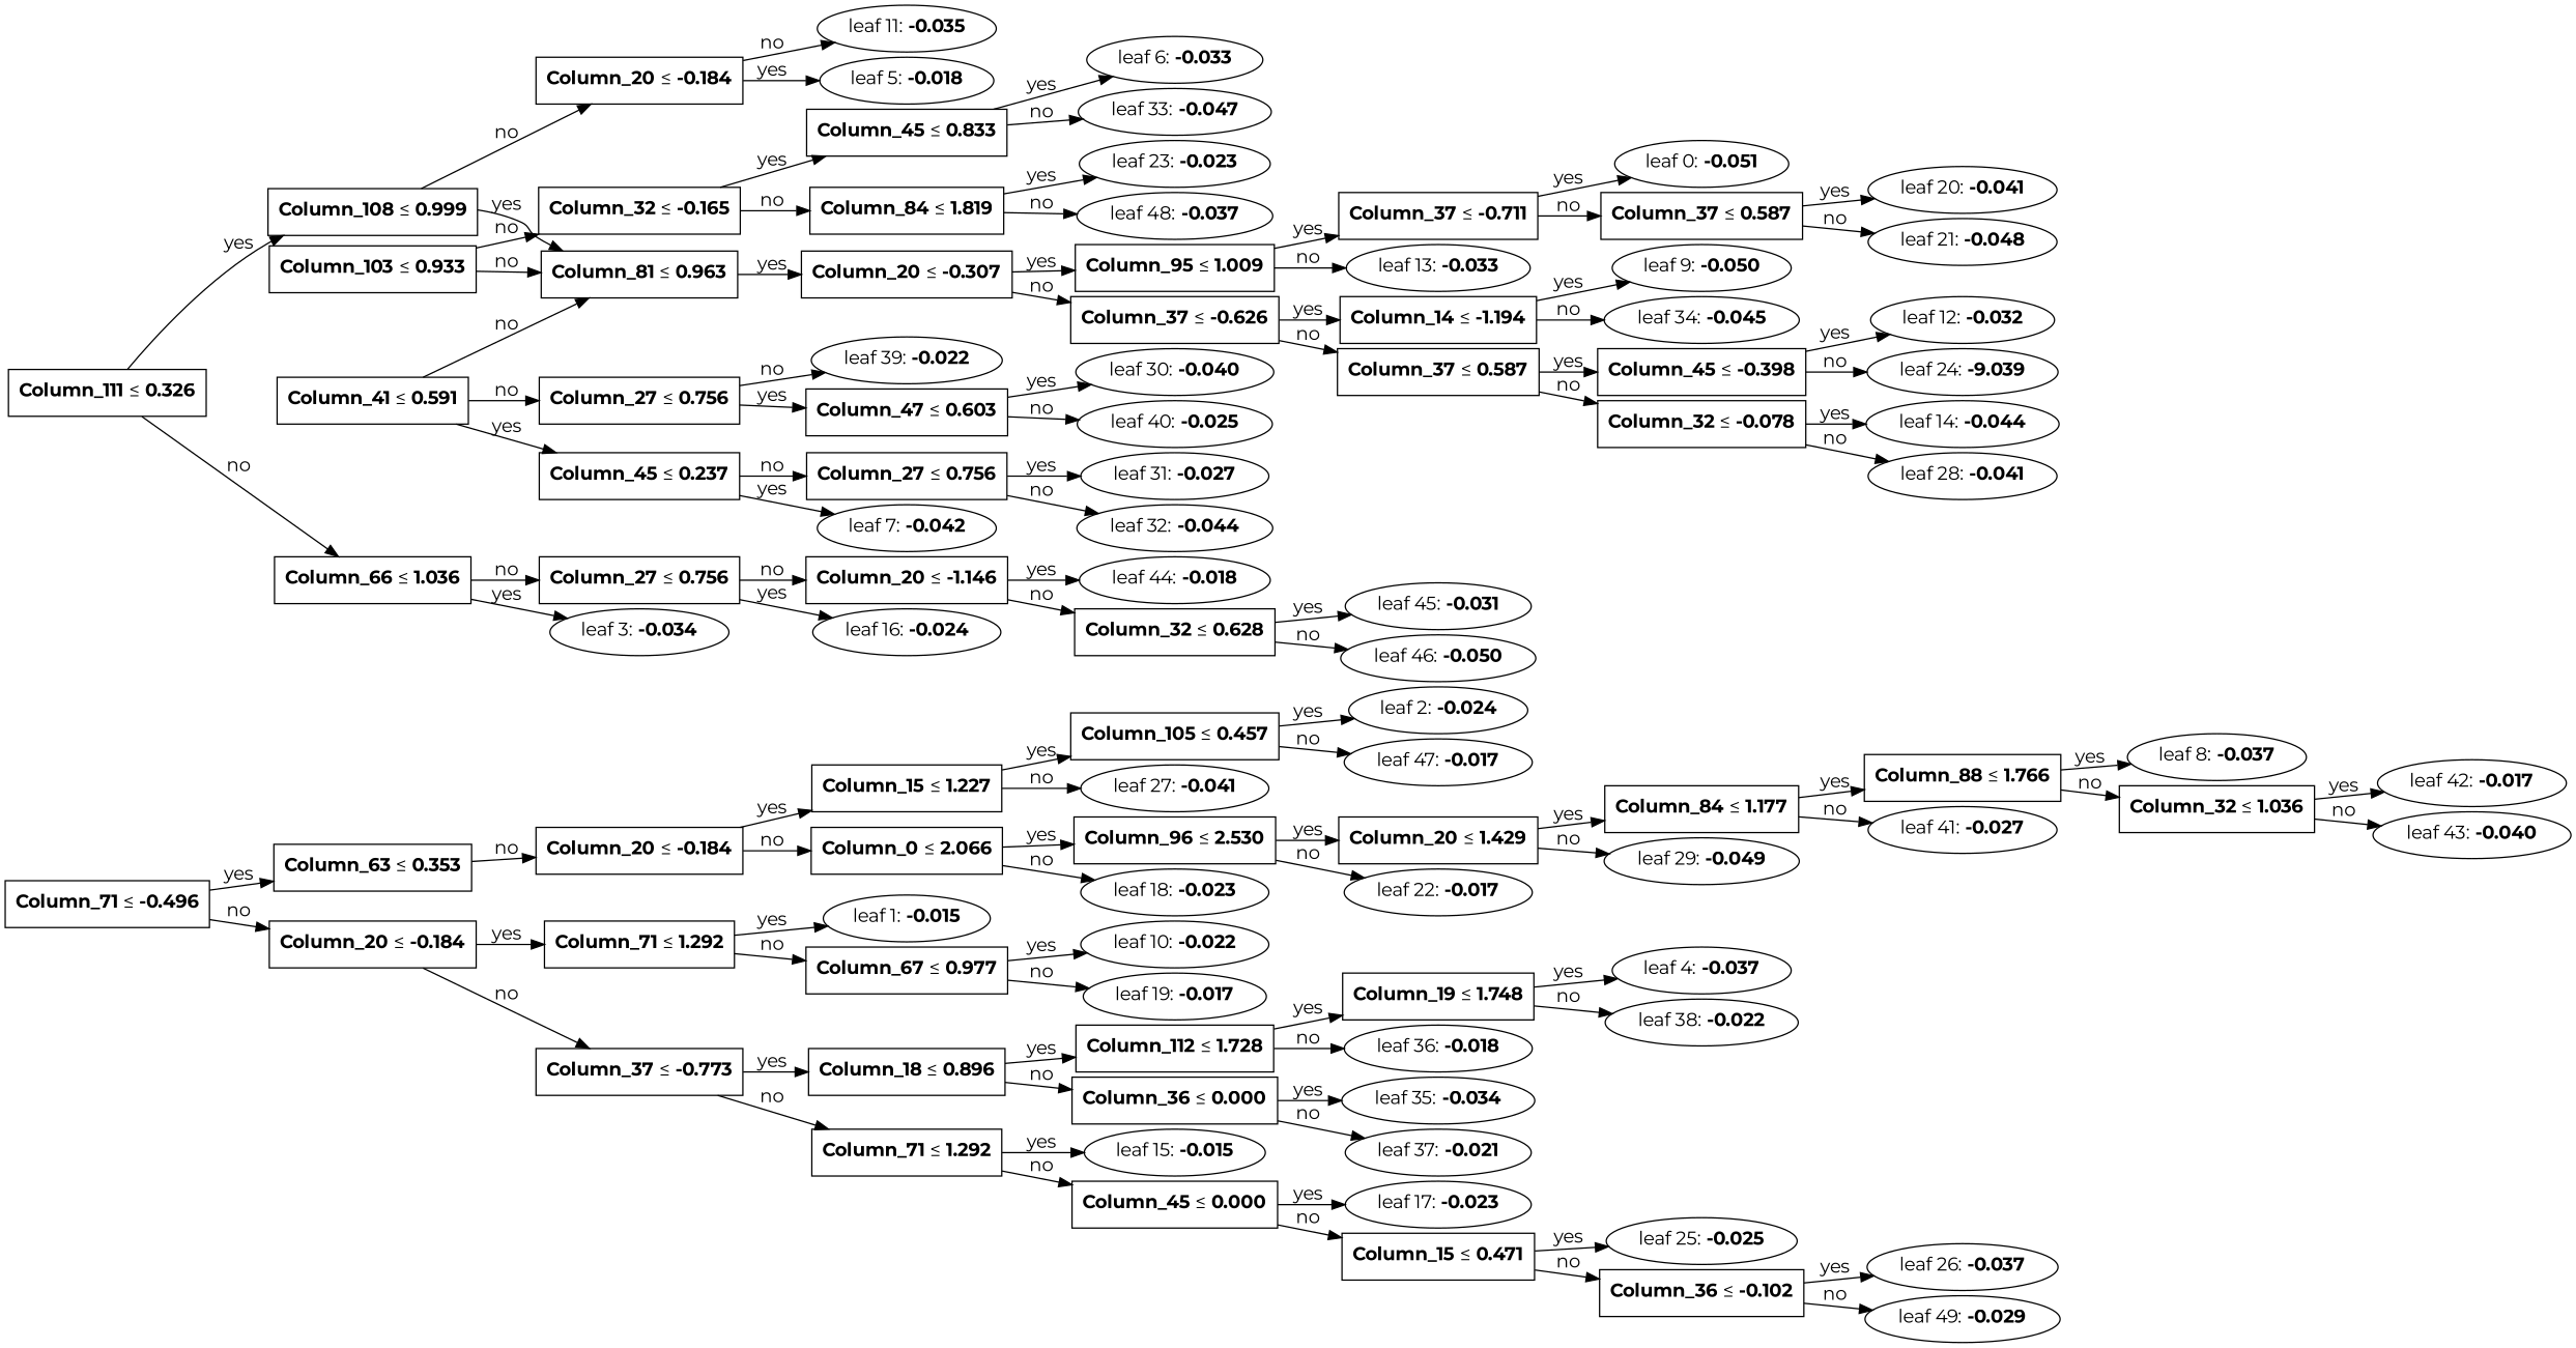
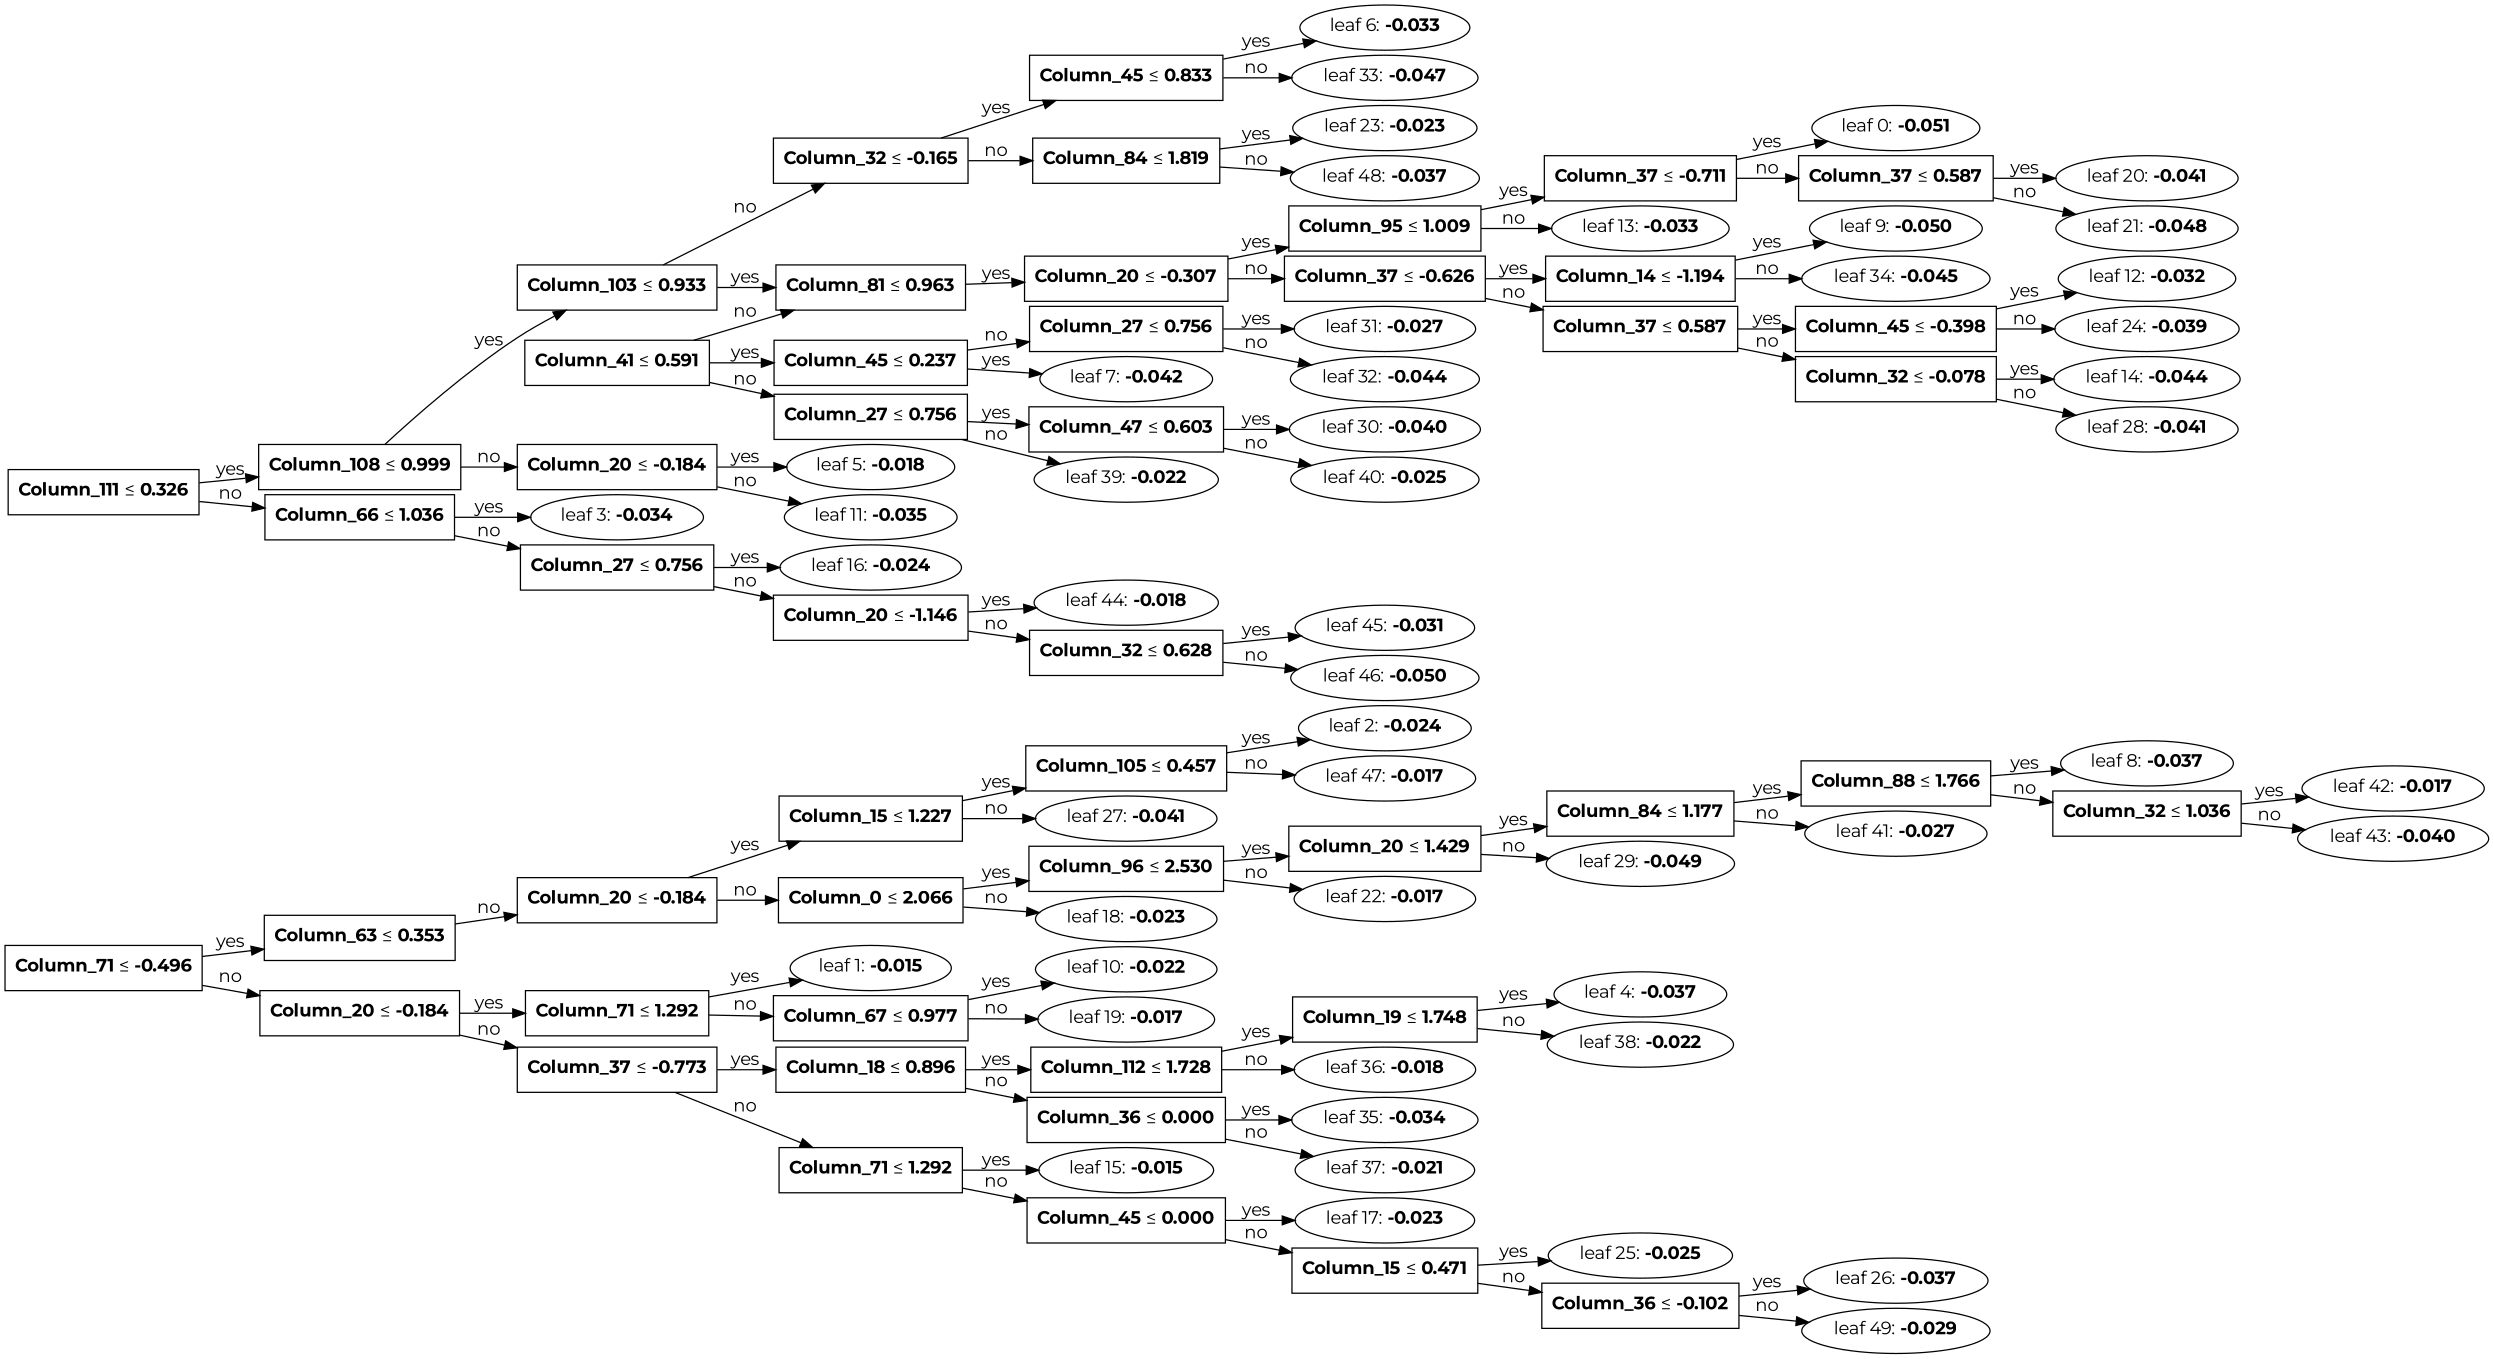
  digraph {
    fontname=Montserrat
    nodesep=0.05
    rankdir=LR
    ranksep=0.3
    node [fontname=Montserrat]
    edge [fontname=Montserrat]
    n1 [fillcolor=white label=<<B>Column_71</B> &#8804; <B>-0.496</B>> shape=rectangle]
    n2 [fillcolor=white label=<<B>Column_63</B> &#8804; <B>0.353</B>> shape=rectangle]
    n3 [fillcolor=white label=<<B>Column_20</B> &#8804; <B>-0.184</B>> shape=rectangle]
    n4 [fillcolor=white label=<<B>Column_20</B> &#8804; <B>-0.184</B>> shape=rectangle]
    n5 [fillcolor=white label=<<B>Column_71</B> &#8804; <B>1.292</B>> shape=rectangle]
    n6 [fillcolor=white label=<<B>Column_37</B> &#8804; <B>-0.773</B>> shape=rectangle]
    n7 [fillcolor=white label=<<B>Column_111</B> &#8804; <B>0.326</B>> shape=rectangle]
    n8 [fillcolor=white label=<<B>Column_108</B> &#8804; <B>0.999</B>> shape=rectangle]
    n9 [fillcolor=white label=<<B>Column_66</B> &#8804; <B>1.036</B>> shape=rectangle]
    n10 [fillcolor=white label=<<B>Column_15</B> &#8804; <B>1.227</B>> shape=rectangle]
    n11 [fillcolor=white label=<<B>Column_0</B> &#8804; <B>2.066</B>> shape=rectangle]
    n12 [fillcolor=white label=<<B>Column_103</B> &#8804; <B>0.933</B>> shape=rectangle]
    n13 [fillcolor=white label=<<B>Column_20</B> &#8804; <B>-0.184</B>> shape=rectangle]
    n14 [label=<leaf 3: <B>-0.034</B>>]
    n15 [fillcolor=white label=<<B>Column_27</B> &#8804; <B>0.756</B>> shape=rectangle]
    n16 [fillcolor=white label=<<B>Column_81</B> &#8804; <B>0.963</B>> shape=rectangle]
    n17 [fillcolor=white label=<<B>Column_32</B> &#8804; <B>-0.165</B>> shape=rectangle]
    n18 [label=<leaf 5: <B>-0.018</B>>]
    n19 [label=<leaf 11: <B>-0.035</B>>]
    n20 [fillcolor=white label=<<B>Column_20</B> &#8804; <B>-0.307</B>> shape=rectangle]
    n21 [fillcolor=white label=<<B>Column_45</B> &#8804; <B>0.833</B>> shape=rectangle]
    n22 [fillcolor=white label=<<B>Column_84</B> &#8804; <B>1.819</B>> shape=rectangle]
    n23 [fillcolor=white label=<<B>Column_95</B> &#8804; <B>1.009</B>> shape=rectangle]
    n24 [fillcolor=white label=<<B>Column_37</B> &#8804; <B>-0.626</B>> shape=rectangle]
    n25 [fillcolor=white label=<<B>Column_41</B> &#8804; <B>0.591</B>> shape=rectangle]
    n26 [fillcolor=white label=<<B>Column_45</B> &#8804; <B>0.237</B>> shape=rectangle]
    n27 [fillcolor=white label=<<B>Column_27</B> &#8804; <B>0.756</B>> shape=rectangle]
    n28 [fillcolor=white label=<<B>Column_37</B> &#8804; <B>-0.711</B>> shape=rectangle]
    n29 [label=<leaf 13: <B>-0.033</B>>]
    n30 [fillcolor=white label=<<B>Column_14</B> &#8804; <B>-1.194</B>> shape=rectangle]
    n31 [fillcolor=white label=<<B>Column_37</B> &#8804; <B>0.587</B>> shape=rectangle]
    n32 [label=<leaf 0: <B>-0.051</B>>]
    n33 [fillcolor=white label=<<B>Column_37</B> &#8804; <B>0.587</B>> shape=rectangle]
    n34 [label=<leaf 20: <B>-0.041</B>>]
    n35 [label=<leaf 21: <B>-0.048</B>>]
    n36 [label=<leaf 9: <B>-0.050</B>>]
    n37 [label=<leaf 34: <B>-0.045</B>>]
    n38 [fillcolor=white label=<<B>Column_45</B> &#8804; <B>-0.398</B>> shape=rectangle]
    n39 [fillcolor=white label=<<B>Column_32</B> &#8804; <B>-0.078</B>> shape=rectangle]
    n40 [label=<leaf 12: <B>-0.032</B>>]
-   n41 [label=<leaf 24: <B>-9.039</B>>]
+   n41 [label=<leaf 24: <B>-0.039</B>>]
    n42 [label=<leaf 14: <B>-0.044</B>>]
    n43 [label=<leaf 28: <B>-0.041</B>>]
    n44 [label=<leaf 7: <B>-0.042</B>>]
    n45 [fillcolor=white label=<<B>Column_27</B> &#8804; <B>0.756</B>> shape=rectangle]
    n46 [fillcolor=white label=<<B>Column_47</B> &#8804; <B>0.603</B>> shape=rectangle]
    n47 [label=<leaf 39: <B>-0.022</B>>]
    n48 [label=<leaf 31: <B>-0.027</B>>]
    n49 [label=<leaf 32: <B>-0.044</B>>]
    n50 [label=<leaf 30: <B>-0.040</B>>]
    n51 [label=<leaf 40: <B>-0.025</B>>]
    n52 [label=<leaf 6: <B>-0.033</B>>]
    n53 [label=<leaf 33: <B>-0.047</B>>]
    n54 [label=<leaf 23: <B>-0.023</B>>]
    n55 [label=<leaf 48: <B>-0.037</B>>]
    n56 [label=<leaf 16: <B>-0.024</B>>]
    n57 [fillcolor=white label=<<B>Column_20</B> &#8804; <B>-1.146</B>> shape=rectangle]
    n58 [label=<leaf 44: <B>-0.018</B>>]
    n59 [fillcolor=white label=<<B>Column_32</B> &#8804; <B>0.628</B>> shape=rectangle]
    n60 [label=<leaf 45: <B>-0.031</B>>]
    n61 [label=<leaf 46: <B>-0.050</B>>]
    n62 [fillcolor=white label=<<B>Column_105</B> &#8804; <B>0.457</B>> shape=rectangle]
    n63 [label=<leaf 27: <B>-0.041</B>>]
    n64 [fillcolor=white label=<<B>Column_96</B> &#8804; <B>2.530</B>> shape=rectangle]
    n65 [label=<leaf 18: <B>-0.023</B>>]
    n66 [label=<leaf 2: <B>-0.024</B>>]
    n67 [label=<leaf 47: <B>-0.017</B>>]
    n68 [fillcolor=white label=<<B>Column_20</B> &#8804; <B>1.429</B>> shape=rectangle]
    n69 [label=<leaf 22: <B>-0.017</B>>]
    n70 [fillcolor=white label=<<B>Column_84</B> &#8804; <B>1.177</B>> shape=rectangle]
    n71 [label=<leaf 29: <B>-0.049</B>>]
    n72 [fillcolor=white label=<<B>Column_88</B> &#8804; <B>1.766</B>> shape=rectangle]
    n73 [label=<leaf 41: <B>-0.027</B>>]
    n74 [label=<leaf 8: <B>-0.037</B>>]
    n75 [fillcolor=white label=<<B>Column_32</B> &#8804; <B>1.036</B>> shape=rectangle]
    n76 [label=<leaf 42: <B>-0.017</B>>]
    n77 [label=<leaf 43: <B>-0.040</B>>]
    n78 [label=<leaf 1: <B>-0.015</B>>]
    n79 [fillcolor=white label=<<B>Column_67</B> &#8804; <B>0.977</B>> shape=rectangle]
    n80 [fillcolor=white label=<<B>Column_18</B> &#8804; <B>0.896</B>> shape=rectangle]
    n81 [fillcolor=white label=<<B>Column_71</B> &#8804; <B>1.292</B>> shape=rectangle]
    n82 [label=<leaf 10: <B>-0.022</B>>]
    n83 [label=<leaf 19: <B>-0.017</B>>]
    n84 [fillcolor=white label=<<B>Column_112</B> &#8804; <B>1.728</B>> shape=rectangle]
    n85 [fillcolor=white label=<<B>Column_36</B> &#8804; <B>0.000</B>> shape=rectangle]
    n86 [label=<leaf 15: <B>-0.015</B>>]
    n87 [fillcolor=white label=<<B>Column_45</B> &#8804; <B>0.000</B>> shape=rectangle]
    n88 [fillcolor=white label=<<B>Column_19</B> &#8804; <B>1.748</B>> shape=rectangle]
    n89 [label=<leaf 36: <B>-0.018</B>>]
    n90 [label=<leaf 35: <B>-0.034</B>>]
    n91 [label=<leaf 37: <B>-0.021</B>>]
    n92 [label=<leaf 4: <B>-0.037</B>>]
    n93 [label=<leaf 38: <B>-0.022</B>>]
    n94 [label=<leaf 17: <B>-0.023</B>>]
    n95 [fillcolor=white label=<<B>Column_15</B> &#8804; <B>0.471</B>> shape=rectangle]
    n96 [label=<leaf 25: <B>-0.025</B>>]
    n97 [fillcolor=white label=<<B>Column_36</B> &#8804; <B>-0.102</B>> shape=rectangle]
    n98 [label=<leaf 26: <B>-0.037</B>>]
    n99 [label=<leaf 49: <B>-0.029</B>>]
    n1 -> n2 [label=yes]
    n1 -> n3 [label=no]
    n2 -> n4 [label=no]
    n3 -> n5 [label=yes]
    n3 -> n6 [label=no]
    n4 -> n10 [label=yes]
    n4 -> n11 [label=no]
    n5 -> n78 [label=yes]
    n5 -> n79 [label=no]
    n6 -> n80 [label=yes]
    n6 -> n81 [label=no]
    n7 -> n8 [label=yes]
    n7 -> n9 [label=no]
-   n8 -> n16 [label=yes]
+   n8 -> n12 [label=yes]
    n8 -> n13 [label=no]
    n9 -> n14 [label=yes]
    n9 -> n15 [label=no]
    n10 -> n62 [label=yes]
    n10 -> n63 [label=no]
    n11 -> n64 [label=yes]
    n11 -> n65 [label=no]
-   n12 -> n16 [label=no]
+   n12 -> n16 [label=yes]
    n12 -> n17 [label=no]
    n13 -> n18 [label=yes]
    n13 -> n19 [label=no]
    n15 -> n56 [label=yes]
    n15 -> n57 [label=no]
    n16 -> n20 [label=yes]
    n17 -> n21 [label=yes]
    n17 -> n22 [label=no]
    n20 -> n23 [label=yes]
    n20 -> n24 [label=no]
    n21 -> n52 [label=yes]
    n21 -> n53 [label=no]
    n22 -> n54 [label=yes]
    n22 -> n55 [label=no]
    n23 -> n28 [label=yes]
    n23 -> n29 [label=no]
    n24 -> n30 [label=yes]
    n24 -> n31 [label=no]
    n25 -> n16 [label=no]
    n25 -> n26 [label=yes]
    n25 -> n27 [label=no]
    n26 -> n44 [label=yes]
    n26 -> n45 [label=no]
    n27 -> n46 [label=yes]
    n27 -> n47 [label=no]
    n28 -> n32 [label=yes]
    n28 -> n33 [label=no]
    n30 -> n36 [label=yes]
    n30 -> n37 [label=no]
    n31 -> n38 [label=yes]
    n31 -> n39 [label=no]
    n33 -> n34 [label=yes]
    n33 -> n35 [label=no]
    n38 -> n40 [label=yes]
    n38 -> n41 [label=no]
    n39 -> n42 [label=yes]
    n39 -> n43 [label=no]
    n45 -> n48 [label=yes]
    n45 -> n49 [label=no]
    n46 -> n50 [label=yes]
    n46 -> n51 [label=no]
    n57 -> n58 [label=yes]
    n57 -> n59 [label=no]
    n59 -> n60 [label=yes]
    n59 -> n61 [label=no]
    n62 -> n66 [label=yes]
    n62 -> n67 [label=no]
    n64 -> n68 [label=yes]
    n64 -> n69 [label=no]
    n68 -> n70 [label=yes]
    n68 -> n71 [label=no]
    n70 -> n72 [label=yes]
    n70 -> n73 [label=no]
    n72 -> n74 [label=yes]
    n72 -> n75 [label=no]
    n75 -> n76 [label=yes]
    n75 -> n77 [label=no]
    n79 -> n82 [label=yes]
    n79 -> n83 [label=no]
    n80 -> n84 [label=yes]
    n80 -> n85 [label=no]
    n81 -> n86 [label=yes]
    n81 -> n87 [label=no]
    n84 -> n88 [label=yes]
    n84 -> n89 [label=no]
    n85 -> n90 [label=yes]
    n85 -> n91 [label=no]
    n87 -> n94 [label=yes]
    n87 -> n95 [label=no]
    n88 -> n92 [label=yes]
    n88 -> n93 [label=no]
    n95 -> n96 [label=yes]
    n95 -> n97 [label=no]
    n97 -> n98 [label=yes]
    n97 -> n99 [label=no]
  }
